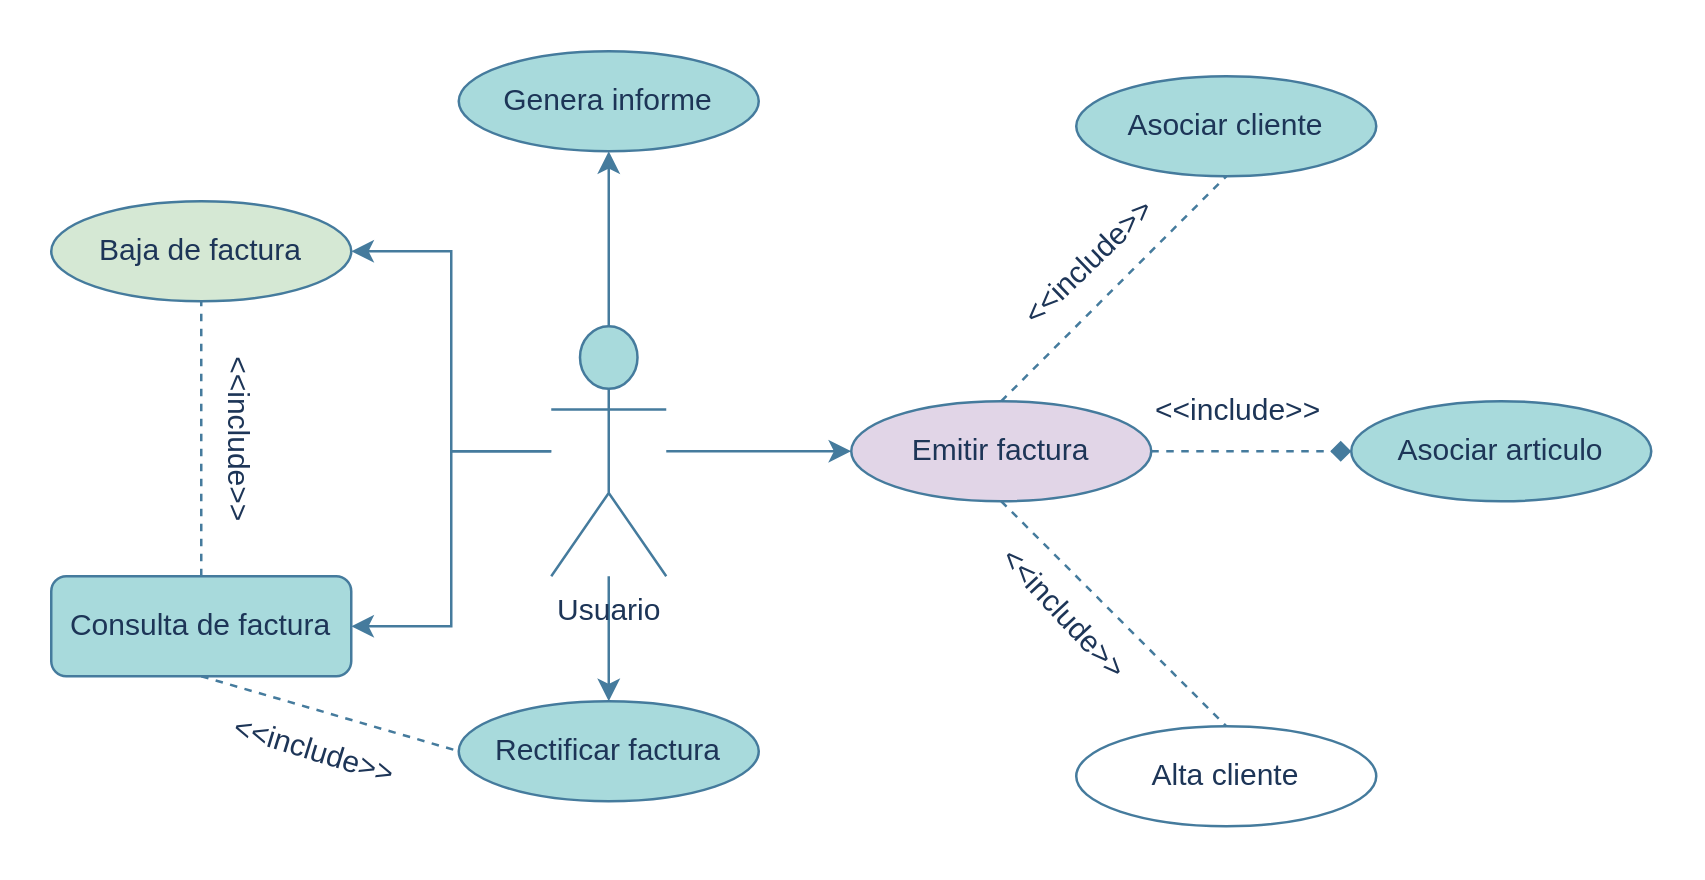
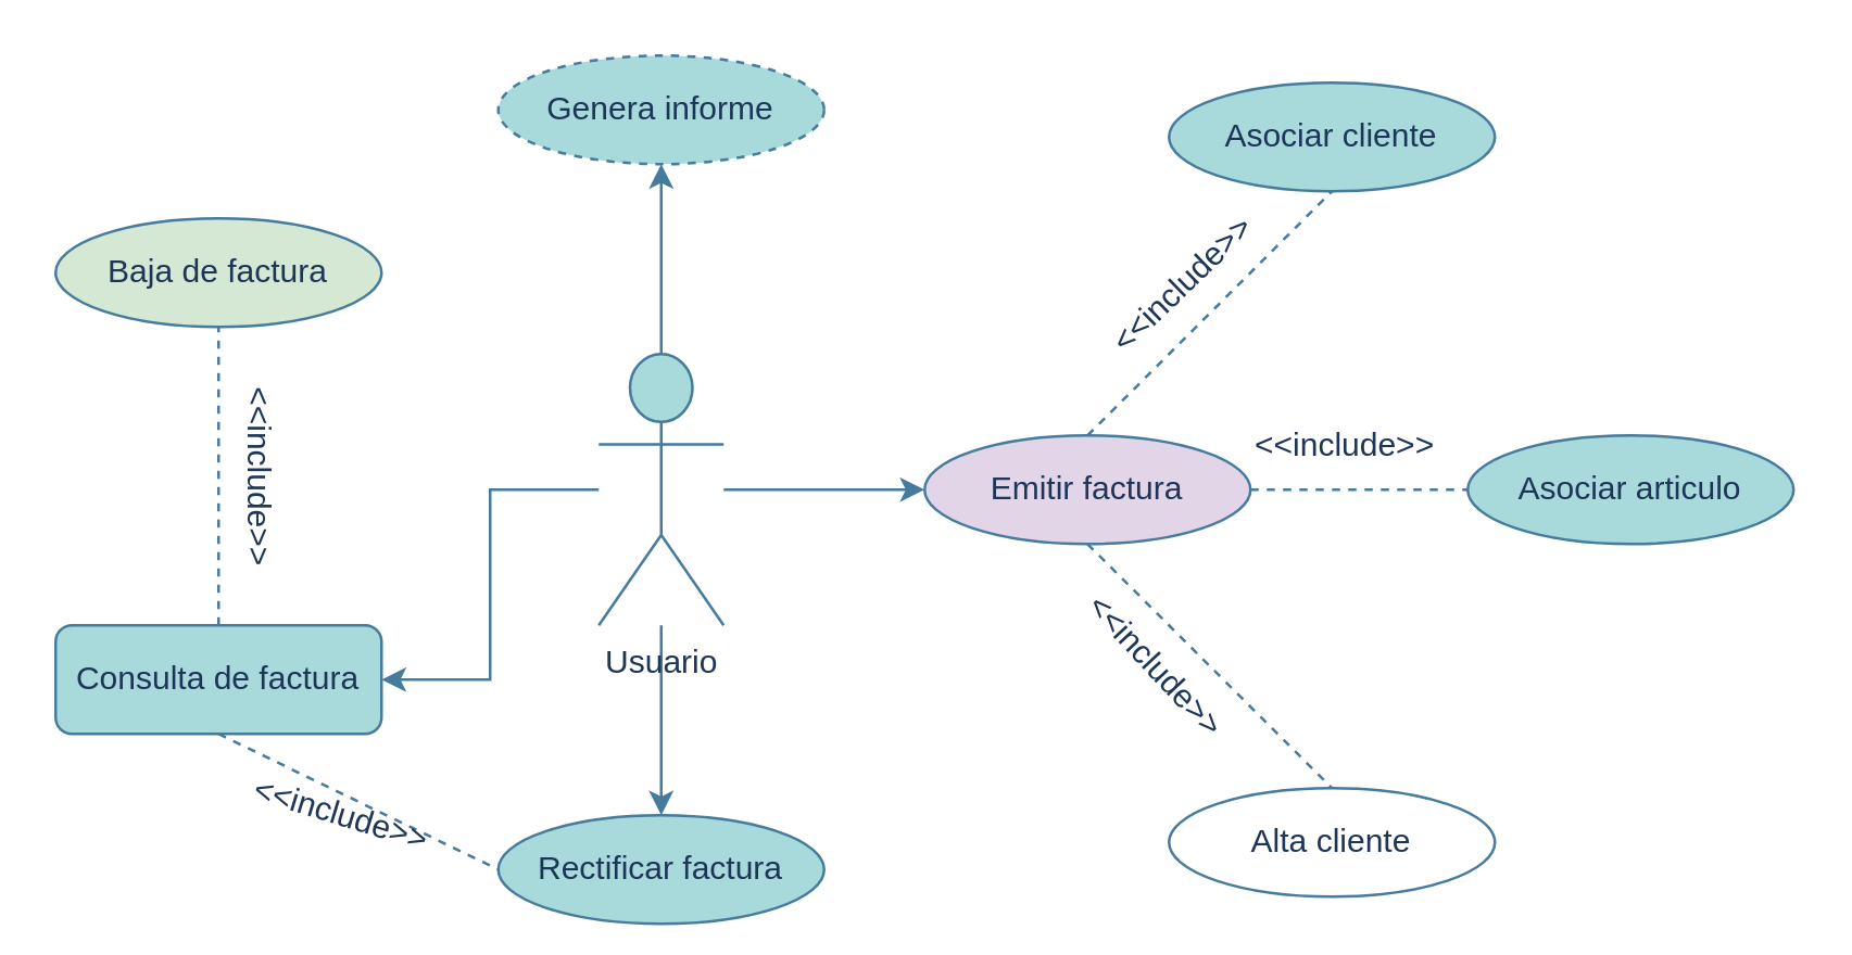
  <mxCell id="0" />
  <mxCell id="1" parent="0" />
  <mxCell id="2" style="edgeStyle=orthogonalEdgeStyle;rounded=0;orthogonalLoop=1;jettySize=auto;html=1;entryX=1;entryY=0.5;entryDx=0;entryDy=0;labelBackgroundColor=none;strokeColor=#457B9D;fontColor=default;" edge="1" parent="1" source="7" target="13"><mxGeometry relative="1" as="geometry" /></mxCell>
- <mxCell id="3" style="edgeStyle=orthogonalEdgeStyle;rounded=0;orthogonalLoop=1;jettySize=auto;html=1;entryX=1;entryY=0.5;entryDx=0;entryDy=0;labelBackgroundColor=none;strokeColor=#457B9D;fontColor=default;" edge="1" parent="1" source="7" target="8"><mxGeometry relative="1" as="geometry" /></mxCell>
  <mxCell id="4" style="edgeStyle=orthogonalEdgeStyle;rounded=0;orthogonalLoop=1;jettySize=auto;html=1;entryX=0.5;entryY=0;entryDx=0;entryDy=0;labelBackgroundColor=none;strokeColor=#457B9D;fontColor=default;" edge="1" parent="1" source="7" target="14"><mxGeometry relative="1" as="geometry" /></mxCell>
  <mxCell id="5" style="edgeStyle=orthogonalEdgeStyle;rounded=0;orthogonalLoop=1;jettySize=auto;html=1;entryX=0.5;entryY=1;entryDx=0;entryDy=0;labelBackgroundColor=none;strokeColor=#457B9D;fontColor=default;" edge="1" parent="1" source="7" target="9"><mxGeometry relative="1" as="geometry" /></mxCell>
  <mxCell id="6" style="edgeStyle=orthogonalEdgeStyle;rounded=0;orthogonalLoop=1;jettySize=auto;html=1;labelBackgroundColor=none;strokeColor=#457B9D;fontColor=default;" edge="1" parent="1" source="7" target="12"><mxGeometry relative="1" as="geometry" /></mxCell>
  <mxCell id="7" value="Usuario" style="shape=umlActor;verticalLabelPosition=bottom;verticalAlign=top;html=1;outlineConnect=0;labelBackgroundColor=none;fillColor=#A8DADC;strokeColor=#457B9D;fontColor=#1D3557;" vertex="1" parent="1"><mxGeometry x="220" y="130" width="46" height="100" as="geometry" /></mxCell>
  <mxCell id="8" value="Baja de factura" style="ellipse;whiteSpace=wrap;html=1;labelBackgroundColor=none;fillColor=#d5e8d4;strokeColor=#457B9D;fontColor=#1D3557;" vertex="1" parent="1"><mxGeometry x="20" y="80" width="120" height="40" as="geometry" /></mxCell>
- <mxCell id="9" value="Genera informe" style="ellipse;whiteSpace=wrap;html=1;labelBackgroundColor=none;fillColor=#A8DADC;strokeColor=#457B9D;fontColor=#1D3557;" vertex="1" parent="1"><mxGeometry x="183" y="20" width="120" height="40" as="geometry" /></mxCell>
+ <mxCell id="9" value="Genera informe" style="ellipse;whiteSpace=wrap;html=1;labelBackgroundColor=none;fillColor=#A8DADC;strokeColor=#457B9D;fontColor=#1D3557;dashed=1;" vertex="1" parent="1"><mxGeometry x="183" y="20" width="120" height="40" as="geometry" /></mxCell>
  <mxCell id="10" value="Asociar articulo" style="ellipse;whiteSpace=wrap;html=1;labelBackgroundColor=none;fillColor=#A8DADC;strokeColor=#457B9D;fontColor=#1D3557;" vertex="1" parent="1"><mxGeometry x="540" y="160" width="120" height="40" as="geometry" /></mxCell>
  <mxCell id="11" value="Asociar cliente" style="ellipse;whiteSpace=wrap;html=1;labelBackgroundColor=none;fillColor=#A8DADC;strokeColor=#457B9D;fontColor=#1D3557;" vertex="1" parent="1"><mxGeometry x="430" y="30" width="120" height="40" as="geometry" /></mxCell>
  <mxCell id="12" value="Emitir factura" style="ellipse;whiteSpace=wrap;html=1;labelBackgroundColor=none;fillColor=#e1d5e7;strokeColor=#457B9D;fontColor=#1D3557;" vertex="1" parent="1"><mxGeometry x="340" y="160" width="120" height="40" as="geometry" /></mxCell>
  <mxCell id="13" value="Consulta de factura" style="whiteSpace=wrap;html=1;labelBackgroundColor=none;fillColor=#A8DADC;strokeColor=#457B9D;fontColor=#1D3557;rounded=1;" vertex="1" parent="1"><mxGeometry x="20" y="230" width="120" height="40" as="geometry" /></mxCell>
- <mxCell id="14" value="Rectificar factura" style="ellipse;whiteSpace=wrap;html=1;labelBackgroundColor=none;fillColor=#A8DADC;strokeColor=#457B9D;fontColor=#1D3557;" vertex="1" parent="1"><mxGeometry x="183" y="280" width="120" height="40" as="geometry" /></mxCell>
+ <mxCell id="14" value="Rectificar factura" style="ellipse;whiteSpace=wrap;html=1;labelBackgroundColor=none;fillColor=#A8DADC;strokeColor=#457B9D;fontColor=#1D3557;" vertex="1" parent="1"><mxGeometry x="183" y="300" width="120" height="40" as="geometry" /></mxCell>
  <mxCell id="15" value="Alta cliente" style="ellipse;whiteSpace=wrap;html=1;labelBackgroundColor=none;fillColor=#ffffff;strokeColor=#457B9D;fontColor=#1D3557;" vertex="1" parent="1"><mxGeometry x="430" y="290" width="120" height="40" as="geometry" /></mxCell>
  <mxCell id="16" value="" style="endArrow=none;dashed=1;html=1;rounded=0;entryX=0.5;entryY=1;entryDx=0;entryDy=0;exitX=0.5;exitY=0;exitDx=0;exitDy=0;labelBackgroundColor=none;strokeColor=#457B9D;fontColor=default;" edge="1" parent="1" source="13" target="8"><mxGeometry width="50" height="50" relative="1" as="geometry"><mxPoint x="55" y="205" as="sourcePoint" /><mxPoint x="105" y="155" as="targetPoint" /></mxGeometry></mxCell>
  <mxCell id="17" value="&amp;lt;&amp;lt;include&amp;gt;&amp;gt;" style="text;html=1;align=center;verticalAlign=middle;resizable=0;points=[];autosize=1;rotation=90;labelBackgroundColor=none;fontColor=#1D3557;" vertex="1" parent="1"><mxGeometry x="50" y="160" width="90" height="30" as="geometry" /></mxCell>
  <mxCell id="18" value="" style="endArrow=none;dashed=1;html=1;rounded=0;entryX=0;entryY=0.5;entryDx=0;entryDy=0;exitX=0.5;exitY=1;exitDx=0;exitDy=0;labelBackgroundColor=none;strokeColor=#457B9D;fontColor=default;" edge="1" parent="1" source="13" target="14"><mxGeometry width="50" height="50" relative="1" as="geometry"><mxPoint x="55" y="380" as="sourcePoint" /><mxPoint x="105" y="330" as="targetPoint" /></mxGeometry></mxCell>
  <mxCell id="19" value="&amp;lt;&amp;lt;include&amp;gt;&amp;gt;" style="text;html=1;align=center;verticalAlign=middle;resizable=0;points=[];autosize=1;rotation=17;labelBackgroundColor=none;fontColor=#1D3557;" vertex="1" parent="1"><mxGeometry x="80" y="285" width="90" height="30" as="geometry" /></mxCell>
  <mxCell id="20" value="" style="endArrow=none;dashed=1;html=1;rounded=0;entryX=0.5;entryY=1;entryDx=0;entryDy=0;exitX=0.5;exitY=0;exitDx=0;exitDy=0;labelBackgroundColor=none;strokeColor=#457B9D;fontColor=default;" edge="1" parent="1" source="12" target="11"><mxGeometry width="50" height="50" relative="1" as="geometry"><mxPoint x="410" y="140" as="sourcePoint" /><mxPoint x="460" y="90" as="targetPoint" /></mxGeometry></mxCell>
- <mxCell id="21" value="" style="endArrow=diamond;dashed=1;html=1;rounded=0;entryX=0;entryY=0.5;entryDx=0;entryDy=0;exitX=1;exitY=0.5;exitDx=0;exitDy=0;labelBackgroundColor=none;strokeColor=#457B9D;fontColor=default;" edge="1" parent="1" source="12" target="10"><mxGeometry width="50" height="50" relative="1" as="geometry"><mxPoint x="465" y="240" as="sourcePoint" /><mxPoint x="515" y="190" as="targetPoint" /></mxGeometry></mxCell>
+ <mxCell id="21" value="" style="endArrow=none;dashed=1;html=1;rounded=0;entryX=0;entryY=0.5;entryDx=0;entryDy=0;exitX=1;exitY=0.5;exitDx=0;exitDy=0;labelBackgroundColor=none;strokeColor=#457B9D;fontColor=default;" edge="1" parent="1" source="12" target="10"><mxGeometry width="50" height="50" relative="1" as="geometry"><mxPoint x="465" y="240" as="sourcePoint" /><mxPoint x="515" y="190" as="targetPoint" /></mxGeometry></mxCell>
  <mxCell id="22" value="" style="endArrow=none;dashed=1;html=1;rounded=0;entryX=0.5;entryY=0;entryDx=0;entryDy=0;exitX=0.5;exitY=1;exitDx=0;exitDy=0;labelBackgroundColor=none;strokeColor=#457B9D;fontColor=default;" edge="1" parent="1" source="12" target="15"><mxGeometry width="50" height="50" relative="1" as="geometry"><mxPoint x="410" y="260" as="sourcePoint" /><mxPoint x="460" y="210" as="targetPoint" /></mxGeometry></mxCell>
  <mxCell id="23" value="&amp;lt;&amp;lt;include&amp;gt;&amp;gt;" style="text;html=1;align=center;verticalAlign=middle;resizable=0;points=[];autosize=1;rotation=-44;labelBackgroundColor=none;fontColor=#1D3557;" vertex="1" parent="1"><mxGeometry x="390" y="90" width="90" height="30" as="geometry" /></mxCell>
  <mxCell id="24" value="&amp;lt;&amp;lt;include&amp;gt;&amp;gt;" style="text;html=1;align=center;verticalAlign=middle;resizable=0;points=[];autosize=1;rotation=47;labelBackgroundColor=none;fontColor=#1D3557;" vertex="1" parent="1"><mxGeometry x="380" y="230" width="90" height="30" as="geometry" /></mxCell>
  <mxCell id="25" value="&amp;lt;&amp;lt;include&amp;gt;&amp;gt;" style="text;whiteSpace=wrap;html=1;labelBackgroundColor=none;fontColor=#1D3557;" vertex="1" parent="1"><mxGeometry x="460" y="150" width="100" height="40" as="geometry" /></mxCell>
